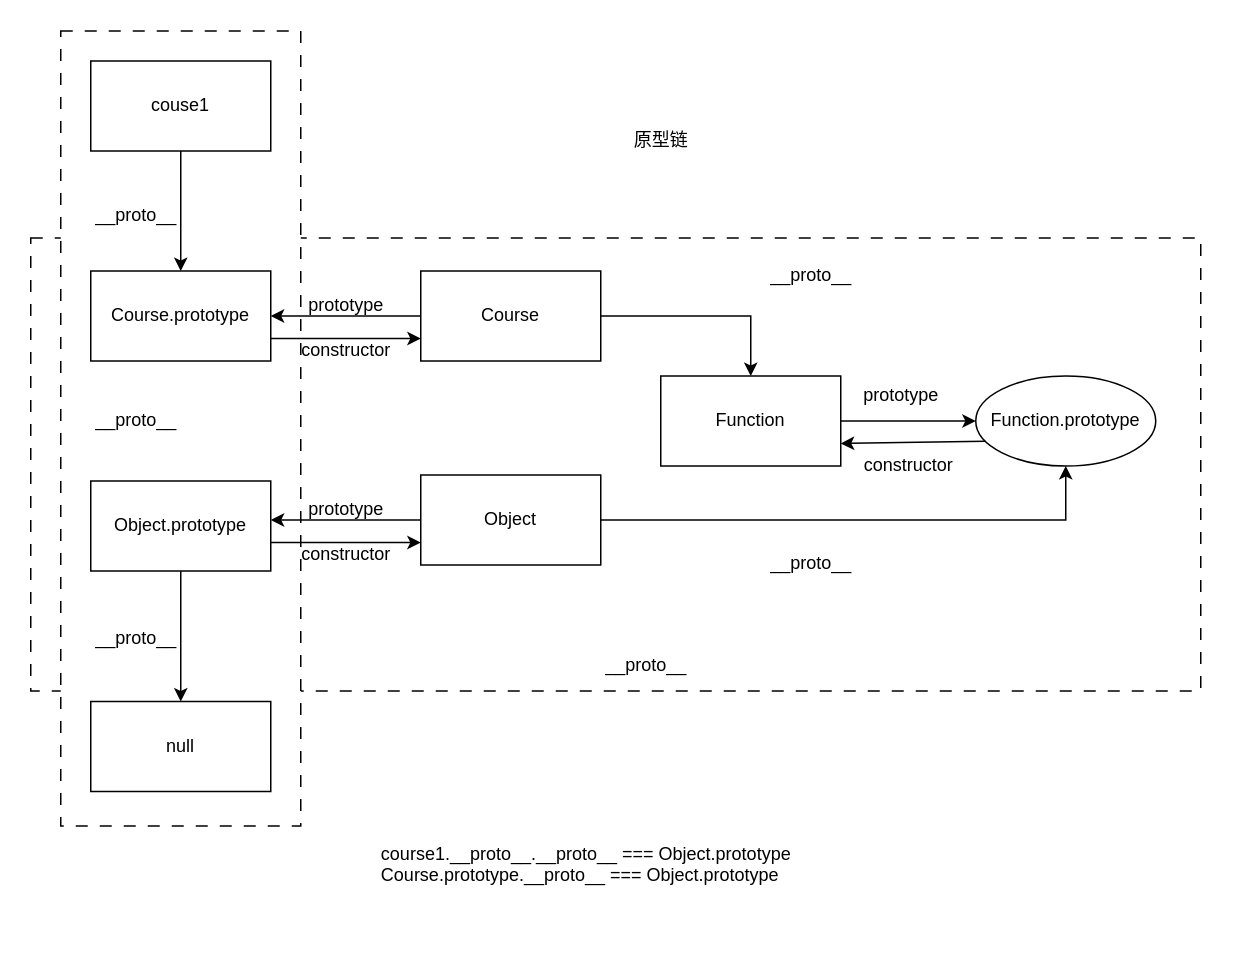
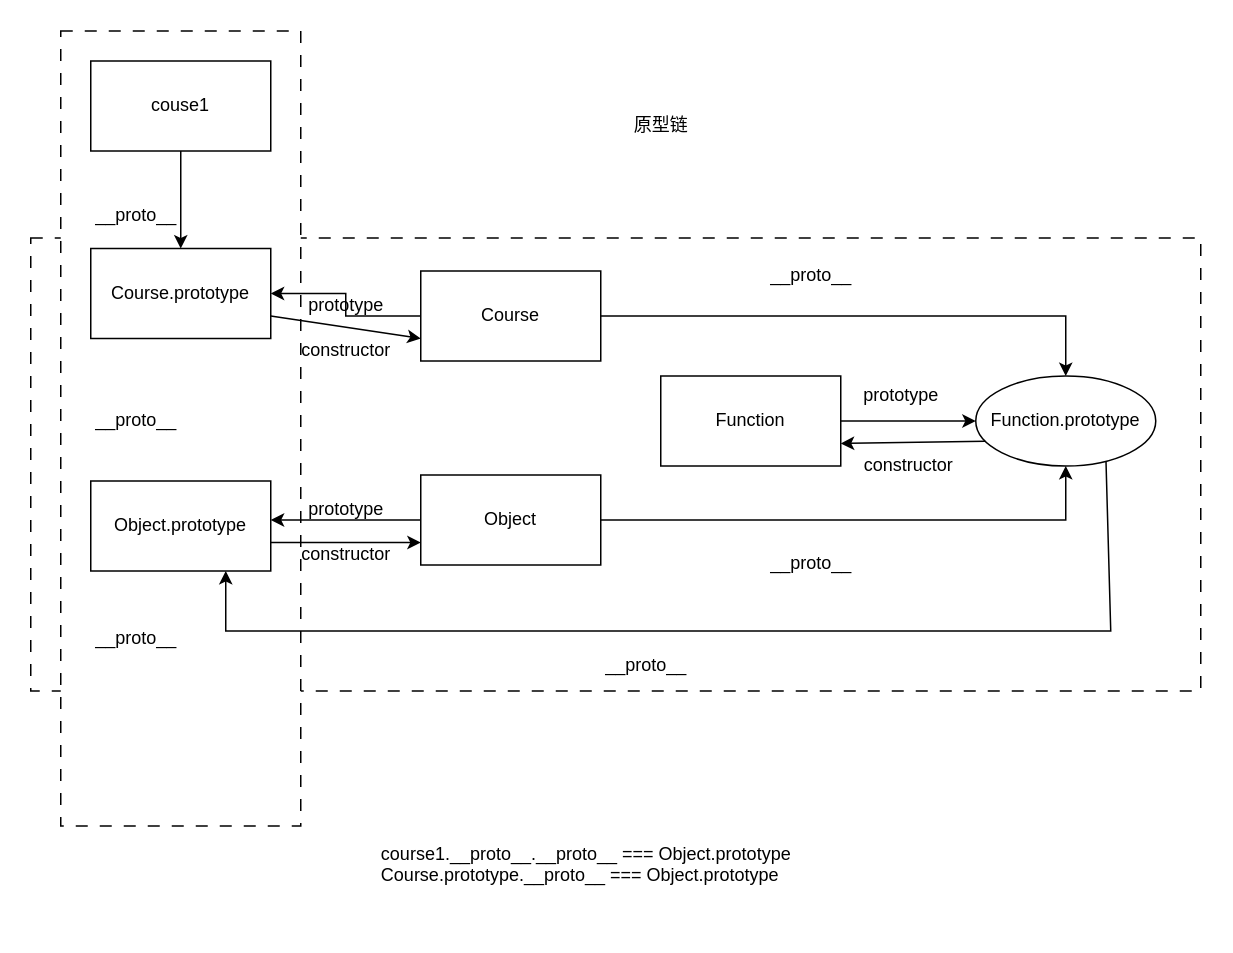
  <mxCell id="0" />
  <mxCell id="1" parent="0" />
  <mxCell id="2" value="" style="rounded=0;whiteSpace=wrap;html=1;dashed=1;dashPattern=8 8;fillColor=default;fontStyle=1" parent="1" vertex="1"><mxGeometry x="20" y="158" width="780" height="302" as="geometry" /></mxCell>
  <mxCell id="3" value="" style="rounded=0;whiteSpace=wrap;html=1;dashed=1;dashPattern=8 8;fillColor=default;" parent="1" vertex="1"><mxGeometry x="40" y="20" width="160" height="530" as="geometry" /></mxCell>
  <mxCell id="4" value="" style="edgeStyle=orthogonalEdgeStyle;rounded=0;orthogonalLoop=1;jettySize=auto;html=1;" parent="1" source="5" target="6" edge="1"><mxGeometry relative="1" as="geometry" /></mxCell>
  <mxCell id="5" value="couse1" style="rounded=0;whiteSpace=wrap;html=1;" parent="1" vertex="1"><mxGeometry x="60" y="40" width="120" height="60" as="geometry" /></mxCell>
- <mxCell id="6" value="Course.prototype" style="rounded=0;whiteSpace=wrap;html=1;" parent="1" vertex="1"><mxGeometry x="60" y="180" width="120" height="60" as="geometry" /></mxCell>
- <mxCell id="7" value="" style="edgeStyle=orthogonalEdgeStyle;rounded=0;orthogonalLoop=1;jettySize=auto;html=1;" parent="1" source="8" target="9" edge="1"><mxGeometry relative="1" as="geometry" /></mxCell>
+ <mxCell id="6" value="Course.prototype" style="rounded=0;whiteSpace=wrap;html=1;" parent="1" vertex="1"><mxGeometry x="60" y="165" width="120" height="60" as="geometry" /></mxCell>
  <mxCell id="8" value="Object.prototype" style="rounded=0;whiteSpace=wrap;html=1;" parent="1" vertex="1"><mxGeometry x="60" y="320" width="120" height="60" as="geometry" /></mxCell>
- <mxCell id="9" value="null" style="rounded=0;whiteSpace=wrap;html=1;" parent="1" vertex="1"><mxGeometry x="60" y="467" width="120" height="60" as="geometry" /></mxCell>
  <mxCell id="10" value="" style="edgeStyle=orthogonalEdgeStyle;rounded=0;orthogonalLoop=1;jettySize=auto;html=1;" parent="1" source="12" target="6" edge="1"><mxGeometry relative="1" as="geometry" /></mxCell>
- <mxCell id="11" value="" style="edgeStyle=orthogonalEdgeStyle;rounded=0;orthogonalLoop=1;jettySize=auto;html=1;" parent="1" source="12" target="26" edge="1"><mxGeometry relative="1" as="geometry" /></mxCell>
+ <mxCell id="11" value="" style="edgeStyle=orthogonalEdgeStyle;rounded=0;orthogonalLoop=1;jettySize=auto;html=1;" parent="1" source="12" target="21" edge="1"><mxGeometry relative="1" as="geometry" /></mxCell>
  <mxCell id="12" value="Course" style="rounded=0;whiteSpace=wrap;html=1;" parent="1" vertex="1"><mxGeometry x="280" y="180" width="120" height="60" as="geometry" /></mxCell>
  <mxCell id="13" value="" style="endArrow=classic;html=1;rounded=0;exitX=1;exitY=0.75;exitDx=0;exitDy=0;entryX=0;entryY=0.75;entryDx=0;entryDy=0;" parent="1" source="6" target="12" edge="1"><mxGeometry width="50" height="50" relative="1" as="geometry"><mxPoint x="290" y="310" as="sourcePoint" /><mxPoint x="340" y="260" as="targetPoint" /></mxGeometry></mxCell>
  <mxCell id="14" value="prototype" style="text;html=1;align=center;verticalAlign=middle;resizable=0;points=[];autosize=1;strokeColor=none;fillColor=none;" parent="1" vertex="1"><mxGeometry x="195" y="188" width="70" height="30" as="geometry" /></mxCell>
  <mxCell id="15" value="constructor" style="text;html=1;align=center;verticalAlign=middle;resizable=0;points=[];autosize=1;strokeColor=none;fillColor=none;" parent="1" vertex="1"><mxGeometry x="190" y="218" width="80" height="30" as="geometry" /></mxCell>
  <mxCell id="16" value="" style="edgeStyle=orthogonalEdgeStyle;rounded=0;orthogonalLoop=1;jettySize=auto;html=1;" parent="1" source="17" edge="1"><mxGeometry relative="1" as="geometry"><mxPoint x="180" y="346" as="targetPoint" /></mxGeometry></mxCell>
  <mxCell id="17" value="Object" style="rounded=0;whiteSpace=wrap;html=1;" parent="1" vertex="1"><mxGeometry x="280" y="316" width="120" height="60" as="geometry" /></mxCell>
  <mxCell id="18" value="" style="endArrow=classic;html=1;rounded=0;exitX=1;exitY=0.75;exitDx=0;exitDy=0;entryX=0;entryY=0.75;entryDx=0;entryDy=0;" parent="1" target="17" edge="1"><mxGeometry width="50" height="50" relative="1" as="geometry"><mxPoint x="180" y="361" as="sourcePoint" /><mxPoint x="340" y="396" as="targetPoint" /></mxGeometry></mxCell>
  <mxCell id="19" value="prototype" style="text;html=1;align=center;verticalAlign=middle;resizable=0;points=[];autosize=1;strokeColor=none;fillColor=none;" parent="1" vertex="1"><mxGeometry x="195" y="324" width="70" height="30" as="geometry" /></mxCell>
  <mxCell id="20" value="constructor" style="text;html=1;align=center;verticalAlign=middle;resizable=0;points=[];autosize=1;strokeColor=none;fillColor=none;" parent="1" vertex="1"><mxGeometry x="190" y="354" width="80" height="30" as="geometry" /></mxCell>
  <mxCell id="21" value="Function.prototype" style="ellipse;whiteSpace=wrap;html=1;" parent="1" vertex="1"><mxGeometry x="650" y="250" width="120" height="60" as="geometry" /></mxCell>
  <mxCell id="22" value="__proto__" style="text;html=1;align=center;verticalAlign=middle;resizable=0;points=[];autosize=1;strokeColor=none;fillColor=none;" parent="1" vertex="1"><mxGeometry x="500" y="168" width="80" height="30" as="geometry" /></mxCell>
  <mxCell id="23" value="" style="endArrow=classic;html=1;rounded=0;exitX=1;exitY=0.5;exitDx=0;exitDy=0;entryX=0.5;entryY=1;entryDx=0;entryDy=0;" parent="1" source="17" target="21" edge="1"><mxGeometry width="50" height="50" relative="1" as="geometry"><mxPoint x="430" y="310" as="sourcePoint" /><mxPoint x="480" y="260" as="targetPoint" /><Array as="points"><mxPoint x="710" y="346" /></Array></mxGeometry></mxCell>
  <mxCell id="24" value="__proto__" style="text;html=1;align=center;verticalAlign=middle;resizable=0;points=[];autosize=1;strokeColor=none;fillColor=none;" parent="1" vertex="1"><mxGeometry x="500" y="360" width="80" height="30" as="geometry" /></mxCell>
  <mxCell id="25" value="" style="edgeStyle=orthogonalEdgeStyle;rounded=0;orthogonalLoop=1;jettySize=auto;html=1;" parent="1" source="26" target="21" edge="1"><mxGeometry relative="1" as="geometry" /></mxCell>
  <mxCell id="26" value="Function" style="rounded=0;whiteSpace=wrap;html=1;" parent="1" vertex="1"><mxGeometry x="440" y="250" width="120" height="60" as="geometry" /></mxCell>
  <mxCell id="27" value="prototype" style="text;html=1;align=center;verticalAlign=middle;resizable=0;points=[];autosize=1;strokeColor=none;fillColor=none;" parent="1" vertex="1"><mxGeometry x="565" y="248" width="70" height="30" as="geometry" /></mxCell>
+ <mxCell id="28" value="" style="endArrow=classic;html=1;rounded=0;exitX=0.75;exitY=1;exitDx=0;exitDy=0;entryX=0.75;entryY=1;entryDx=0;entryDy=0;" parent="1" source="21" target="8" edge="1"><mxGeometry width="50" height="50" relative="1" as="geometry"><mxPoint x="430" y="310" as="sourcePoint" /><mxPoint x="480" y="260" as="targetPoint" /><Array as="points"><mxPoint x="740" y="420" /><mxPoint x="150" y="420" /></Array></mxGeometry></mxCell>
  <mxCell id="29" value="__proto__" style="text;html=1;align=center;verticalAlign=middle;resizable=0;points=[];autosize=1;strokeColor=none;fillColor=none;" parent="1" vertex="1"><mxGeometry x="390" y="428" width="80" height="30" as="geometry" /></mxCell>
  <mxCell id="30" value="__proto__" style="text;html=1;align=center;verticalAlign=middle;resizable=0;points=[];autosize=1;strokeColor=none;fillColor=none;" parent="1" vertex="1"><mxGeometry x="50" y="128" width="80" height="30" as="geometry" /></mxCell>
  <mxCell id="31" value="__proto__" style="text;html=1;align=center;verticalAlign=middle;resizable=0;points=[];autosize=1;strokeColor=none;fillColor=none;" parent="1" vertex="1"><mxGeometry x="50" y="265" width="80" height="30" as="geometry" /></mxCell>
  <mxCell id="32" value="__proto__" style="text;html=1;align=center;verticalAlign=middle;resizable=0;points=[];autosize=1;strokeColor=none;fillColor=none;" parent="1" vertex="1"><mxGeometry x="50" y="410" width="80" height="30" as="geometry" /></mxCell>
- <mxCell id="33" value="原型链" style="text;html=1;align=center;verticalAlign=middle;resizable=0;points=[];autosize=1;strokeColor=none;fillColor=none;" parent="1" vertex="1"><mxGeometry x="410" y="78" width="60" height="30" as="geometry" /></mxCell>
+ <mxCell id="33" value="原型链" style="text;html=1;align=center;verticalAlign=middle;resizable=0;points=[];autosize=1;strokeColor=none;fillColor=none;" parent="1" vertex="1"><mxGeometry x="410" y="68" width="60" height="30" as="geometry" /></mxCell>
  <mxCell id="34" value="&lt;div&gt;course1.__proto__.__proto__ === Object.prototype&lt;/div&gt;&lt;div style=&quot;text-align: left;&quot;&gt;&lt;div&gt;Course.prototype.__proto__ === Object.prototype&lt;/div&gt;&lt;div&gt;&lt;br&gt;&lt;/div&gt;&lt;/div&gt;" style="text;html=1;align=center;verticalAlign=middle;resizable=0;points=[];autosize=1;strokeColor=none;fillColor=none;" parent="1" vertex="1"><mxGeometry x="240" y="553" width="300" height="60" as="geometry" /></mxCell>
  <mxCell id="35" value="" style="edgeStyle=none;orthogonalLoop=1;jettySize=auto;html=1;entryX=1;entryY=0.75;entryDx=0;entryDy=0;exitX=0;exitY=0.75;exitDx=0;exitDy=0;" parent="1" source="21" target="26" edge="1"><mxGeometry width="100" relative="1" as="geometry"><mxPoint x="550" y="330" as="sourcePoint" /><mxPoint x="650" y="330" as="targetPoint" /><Array as="points" /></mxGeometry></mxCell>
  <mxCell id="36" value="constructor" style="text;html=1;align=center;verticalAlign=middle;resizable=0;points=[];autosize=1;strokeColor=none;fillColor=none;" parent="1" vertex="1"><mxGeometry x="565" y="295" width="80" height="30" as="geometry" /></mxCell>
